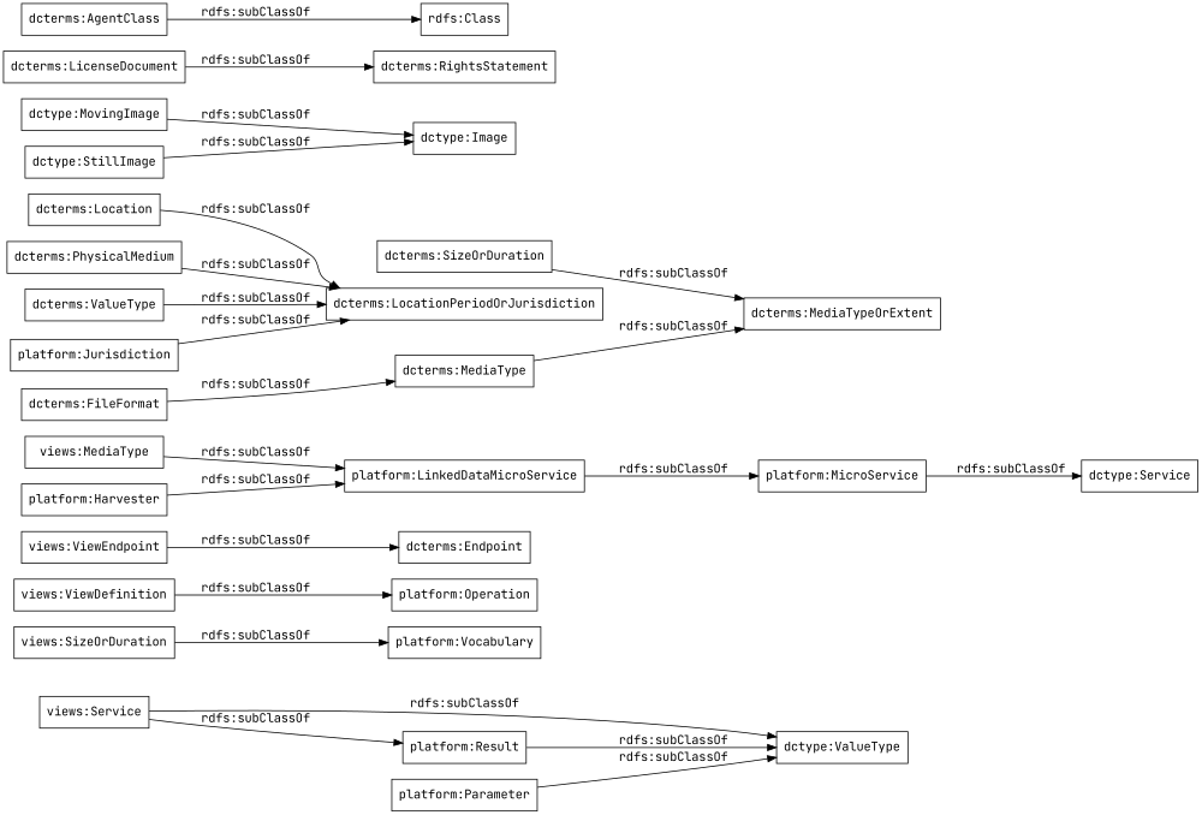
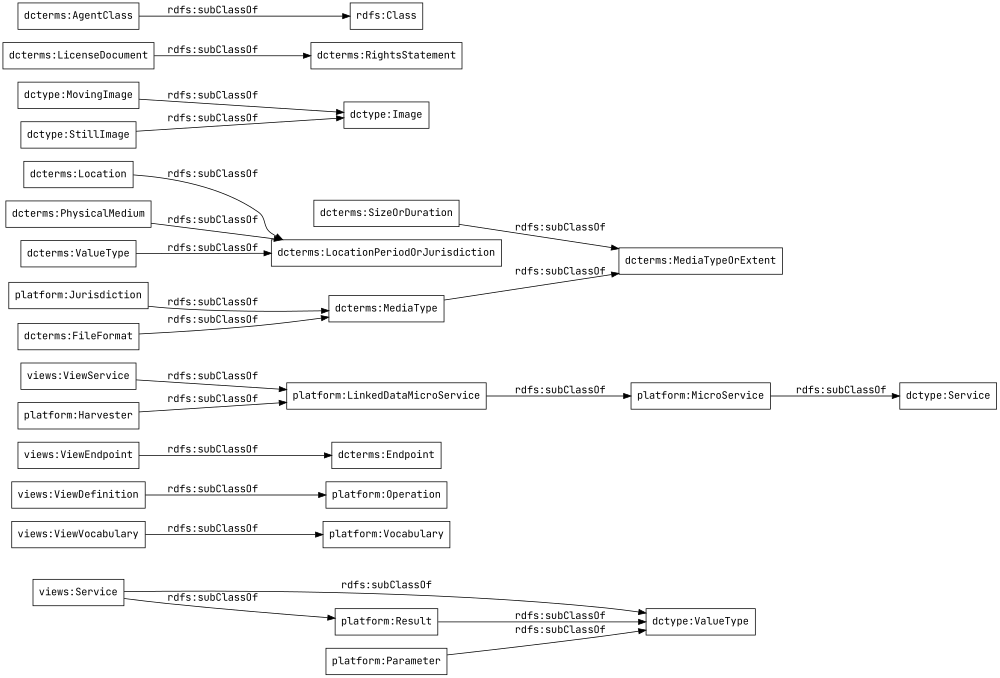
  digraph {
    fontname="JetBrains Mono"
    rankdir=LR
    node [color=black fontname="JetBrains Mono" shape=rectangle]
    edge [fontname="JetBrains Mono"]
    n1 [label="views:Service"]
    n2 [label="dctype:ValueType"]
    "platform:Result"
-   "views:ViewVocabulary" [label="views:SizeOrDuration"]
+   "views:ViewVocabulary"
    "platform:Vocabulary"
    "views:ViewDefinition"
    "platform:Operation"
    n8 [label="dcterms:Endpoint"]
    "views:ViewEndpoint"
-   "views:ViewService" [label="views:MediaType"]
+   "views:ViewService"
    "platform:LinkedDataMicroService"
    "platform:MicroService"
    "platform:Parameter"
    "dctype:Service"
    "platform:Harvester"
    "dcterms:SizeOrDuration"
    "dcterms:MediaTypeOrExtent"
    n18 [label="platform:Jurisdiction"]
    "dcterms:LocationPeriodOrJurisdiction"
    n20 [label="dcterms:ValueType"]
    "dcterms:FileFormat"
    "dcterms:MediaType"
    "dctype:MovingImage"
    "dctype:Image"
    "dcterms:LicenseDocument"
    "dcterms:RightsStatement"
    "dctype:StillImage"
    "dcterms:Location"
    "dcterms:PhysicalMedium"
    "dcterms:AgentClass"
    "rdfs:Class"
    n1 -> n2 [label="rdfs:subClassOf"]
    n1 -> "platform:Result" [label="rdfs:subClassOf"]
    "platform:Result" -> n2 [label="rdfs:subClassOf"]
    "views:ViewVocabulary" -> "platform:Vocabulary" [label="rdfs:subClassOf"]
    "views:ViewDefinition" -> "platform:Operation" [label="rdfs:subClassOf"]
    "views:ViewEndpoint" -> n8 [label="rdfs:subClassOf"]
    "views:ViewService" -> "platform:LinkedDataMicroService" [label="rdfs:subClassOf"]
    "platform:LinkedDataMicroService" -> "platform:MicroService" [label="rdfs:subClassOf"]
    "platform:MicroService" -> "dctype:Service" [label="rdfs:subClassOf"]
    "platform:Parameter" -> n2 [label="rdfs:subClassOf"]
    "platform:Harvester" -> "platform:LinkedDataMicroService" [label="rdfs:subClassOf"]
    "dcterms:SizeOrDuration" -> "dcterms:MediaTypeOrExtent" [label="rdfs:subClassOf"]
-   n18 -> "dcterms:LocationPeriodOrJurisdiction" [label="rdfs:subClassOf"]
+   n18 -> "dcterms:MediaType" [label="rdfs:subClassOf"]
    n20 -> "dcterms:LocationPeriodOrJurisdiction" [label="rdfs:subClassOf"]
    "dcterms:FileFormat" -> "dcterms:MediaType" [label="rdfs:subClassOf"]
    "dcterms:MediaType" -> "dcterms:MediaTypeOrExtent" [label="rdfs:subClassOf"]
    "dctype:MovingImage" -> "dctype:Image" [label="rdfs:subClassOf"]
    "dcterms:LicenseDocument" -> "dcterms:RightsStatement" [label="rdfs:subClassOf"]
    "dctype:StillImage" -> "dctype:Image" [label="rdfs:subClassOf"]
    "dcterms:Location" -> "dcterms:LocationPeriodOrJurisdiction" [label="rdfs:subClassOf"]
    "dcterms:PhysicalMedium" -> "dcterms:LocationPeriodOrJurisdiction" [label="rdfs:subClassOf"]
    "dcterms:AgentClass" -> "rdfs:Class" [label="rdfs:subClassOf"]
  }
